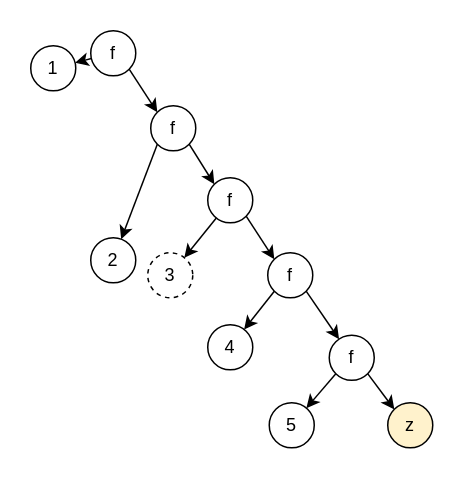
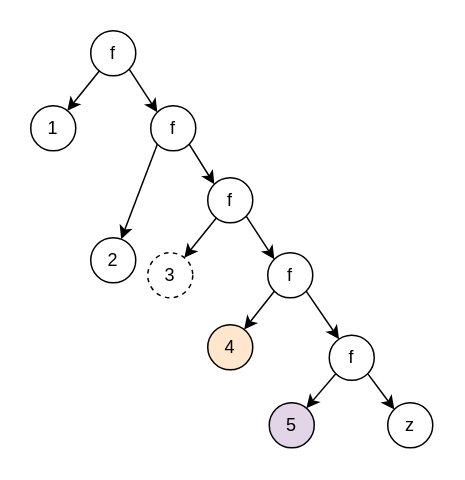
  <mxCell id="0" />
  <mxCell id="1" parent="0" />
  <mxCell id="2" value="" style="rounded=0;orthogonalLoop=1;jettySize=auto;html=1;" parent="1" source="4" target="5" edge="1"><mxGeometry relative="1" as="geometry" /></mxCell>
  <mxCell id="3" style="edgeStyle=none;rounded=0;orthogonalLoop=1;jettySize=auto;html=1;exitX=1;exitY=1;exitDx=0;exitDy=0;entryX=0;entryY=0;entryDx=0;entryDy=0;" parent="1" source="4" target="7" edge="1"><mxGeometry relative="1" as="geometry" /></mxCell>
  <mxCell id="4" value="f" style="ellipse;whiteSpace=wrap;html=1;aspect=fixed;" parent="1" vertex="1"><mxGeometry x="60" y="20" width="30" height="30" as="geometry" /></mxCell>
- <mxCell id="5" value="1" style="ellipse;whiteSpace=wrap;html=1;aspect=fixed;" parent="1" vertex="1"><mxGeometry x="20" y="30" width="30" height="30" as="geometry" /></mxCell>
+ <mxCell id="5" value="1" style="ellipse;whiteSpace=wrap;html=1;aspect=fixed;" parent="1" vertex="1"><mxGeometry x="20" y="70" width="30" height="30" as="geometry" /></mxCell>
  <mxCell id="6" style="edgeStyle=none;rounded=0;orthogonalLoop=1;jettySize=auto;html=1;exitX=1;exitY=1;exitDx=0;exitDy=0;entryX=0;entryY=0;entryDx=0;entryDy=0;" parent="1" source="7" target="12" edge="1"><mxGeometry relative="1" as="geometry"><mxPoint x="140" y="130" as="targetPoint" /></mxGeometry></mxCell>
  <mxCell id="7" value="f" style="ellipse;whiteSpace=wrap;html=1;aspect=fixed;" parent="1" vertex="1"><mxGeometry x="100" y="70" width="30" height="30" as="geometry" /></mxCell>
  <mxCell id="8" value="" style="rounded=0;orthogonalLoop=1;jettySize=auto;html=1;exitX=0;exitY=1;exitDx=0;exitDy=0;" parent="1" source="7" target="9" edge="1"><mxGeometry relative="1" as="geometry"><mxPoint x="105.705" y="94.773" as="sourcePoint" /></mxGeometry></mxCell>
  <mxCell id="9" value="2" style="ellipse;whiteSpace=wrap;html=1;aspect=fixed;" parent="1" vertex="1"><mxGeometry x="60" y="158" width="30" height="30" as="geometry" /></mxCell>
  <mxCell id="10" value="" style="rounded=0;orthogonalLoop=1;jettySize=auto;html=1;" parent="1" source="12" target="13" edge="1"><mxGeometry relative="1" as="geometry" /></mxCell>
  <mxCell id="11" style="edgeStyle=none;rounded=0;orthogonalLoop=1;jettySize=auto;html=1;exitX=1;exitY=1;exitDx=0;exitDy=0;entryX=0;entryY=0;entryDx=0;entryDy=0;" parent="1" source="12" target="15" edge="1"><mxGeometry relative="1" as="geometry" /></mxCell>
  <mxCell id="12" value="f" style="ellipse;whiteSpace=wrap;html=1;aspect=fixed;" parent="1" vertex="1"><mxGeometry x="138" y="118" width="30" height="30" as="geometry" /></mxCell>
  <mxCell id="13" value="3" style="ellipse;whiteSpace=wrap;html=1;aspect=fixed;dashed=1;" parent="1" vertex="1"><mxGeometry x="98" y="168" width="30" height="30" as="geometry" /></mxCell>
  <mxCell id="14" style="edgeStyle=none;rounded=0;orthogonalLoop=1;jettySize=auto;html=1;exitX=1;exitY=1;exitDx=0;exitDy=0;" parent="1" source="15" target="21" edge="1"><mxGeometry relative="1" as="geometry" /></mxCell>
  <mxCell id="15" value="f" style="ellipse;whiteSpace=wrap;html=1;aspect=fixed;" parent="1" vertex="1"><mxGeometry x="178" y="168" width="30" height="30" as="geometry" /></mxCell>
  <mxCell id="16" value="" style="rounded=0;orthogonalLoop=1;jettySize=auto;html=1;exitX=0;exitY=1;exitDx=0;exitDy=0;" parent="1" source="15" target="17" edge="1"><mxGeometry relative="1" as="geometry"><mxPoint x="183.705" y="204.773" as="sourcePoint" /></mxGeometry></mxCell>
- <mxCell id="17" value="4" style="ellipse;whiteSpace=wrap;html=1;aspect=fixed;" parent="1" vertex="1"><mxGeometry x="138" y="216" width="30" height="30" as="geometry" /></mxCell>
+ <mxCell id="17" value="4" style="ellipse;whiteSpace=wrap;html=1;aspect=fixed;fillColor=#ffe6cc;" parent="1" vertex="1"><mxGeometry x="138" y="216" width="30" height="30" as="geometry" /></mxCell>
  <mxCell id="18" value="" style="rounded=0;orthogonalLoop=1;jettySize=auto;html=1;exitX=0;exitY=1;exitDx=0;exitDy=0;" parent="1" source="21" target="19" edge="1"><mxGeometry relative="1" as="geometry"><mxPoint x="223" y="246" as="sourcePoint" /></mxGeometry></mxCell>
- <mxCell id="19" value="5" style="ellipse;whiteSpace=wrap;html=1;aspect=fixed;" parent="1" vertex="1"><mxGeometry x="179" y="268" width="30" height="30" as="geometry" /></mxCell>
+ <mxCell id="19" value="5" style="ellipse;whiteSpace=wrap;html=1;aspect=fixed;fillColor=#e1d5e7;" parent="1" vertex="1"><mxGeometry x="179" y="268" width="30" height="30" as="geometry" /></mxCell>
  <mxCell id="20" style="edgeStyle=none;rounded=0;orthogonalLoop=1;jettySize=auto;html=1;exitX=1;exitY=1;exitDx=0;exitDy=0;entryX=0;entryY=0;entryDx=0;entryDy=0;" parent="1" source="21" target="22" edge="1"><mxGeometry relative="1" as="geometry" /></mxCell>
  <mxCell id="21" value="&lt;span style=&quot;font-weight: normal&quot;&gt;f&lt;/span&gt;" style="ellipse;whiteSpace=wrap;html=1;aspect=fixed;fontStyle=1" parent="1" vertex="1"><mxGeometry x="219" y="223" width="30" height="30" as="geometry" /></mxCell>
- <mxCell id="22" value="z" style="ellipse;whiteSpace=wrap;html=1;aspect=fixed;fillColor=#fff2cc;" parent="1" vertex="1"><mxGeometry x="258" y="268" width="30" height="30" as="geometry" /></mxCell>
+ <mxCell id="22" value="z" style="ellipse;whiteSpace=wrap;html=1;aspect=fixed;" parent="1" vertex="1"><mxGeometry x="258" y="268" width="30" height="30" as="geometry" /></mxCell>
